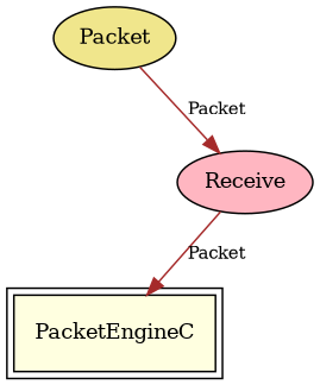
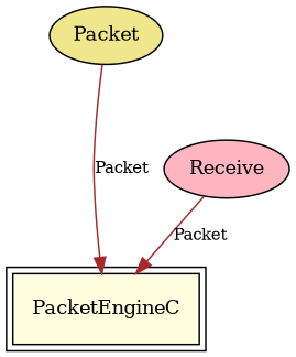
  digraph {
    node [fontsize=12 shape=ellipse style=filled]
    edge [color=brown fontsize=10]
    n1 [fillcolor=khaki label=Packet]
    PacketEngineC [fillcolor=lightyellow peripheries=2 shape=box]
    n3 [fillcolor=lightpink label=Receive]
-   n1 -> n3 [label=Packet]
+   n1 -> PacketEngineC [label=Packet]
    n3 -> PacketEngineC [label=Packet]
  }
